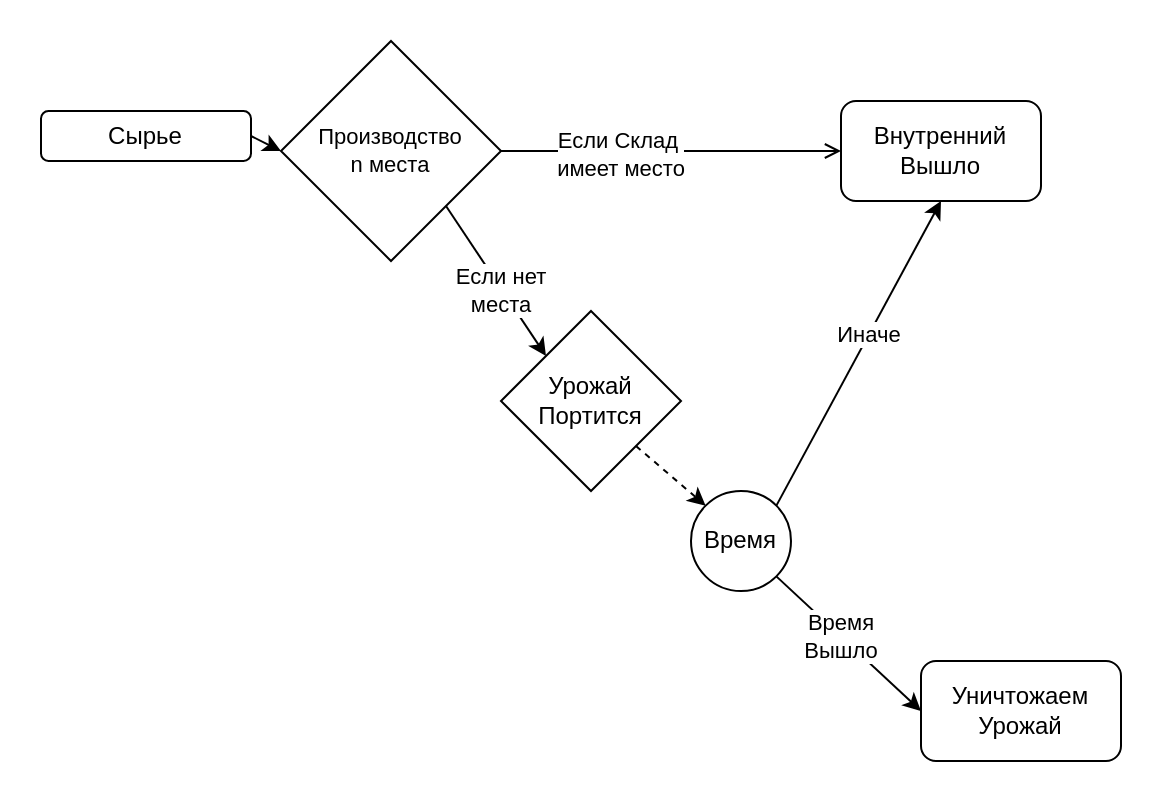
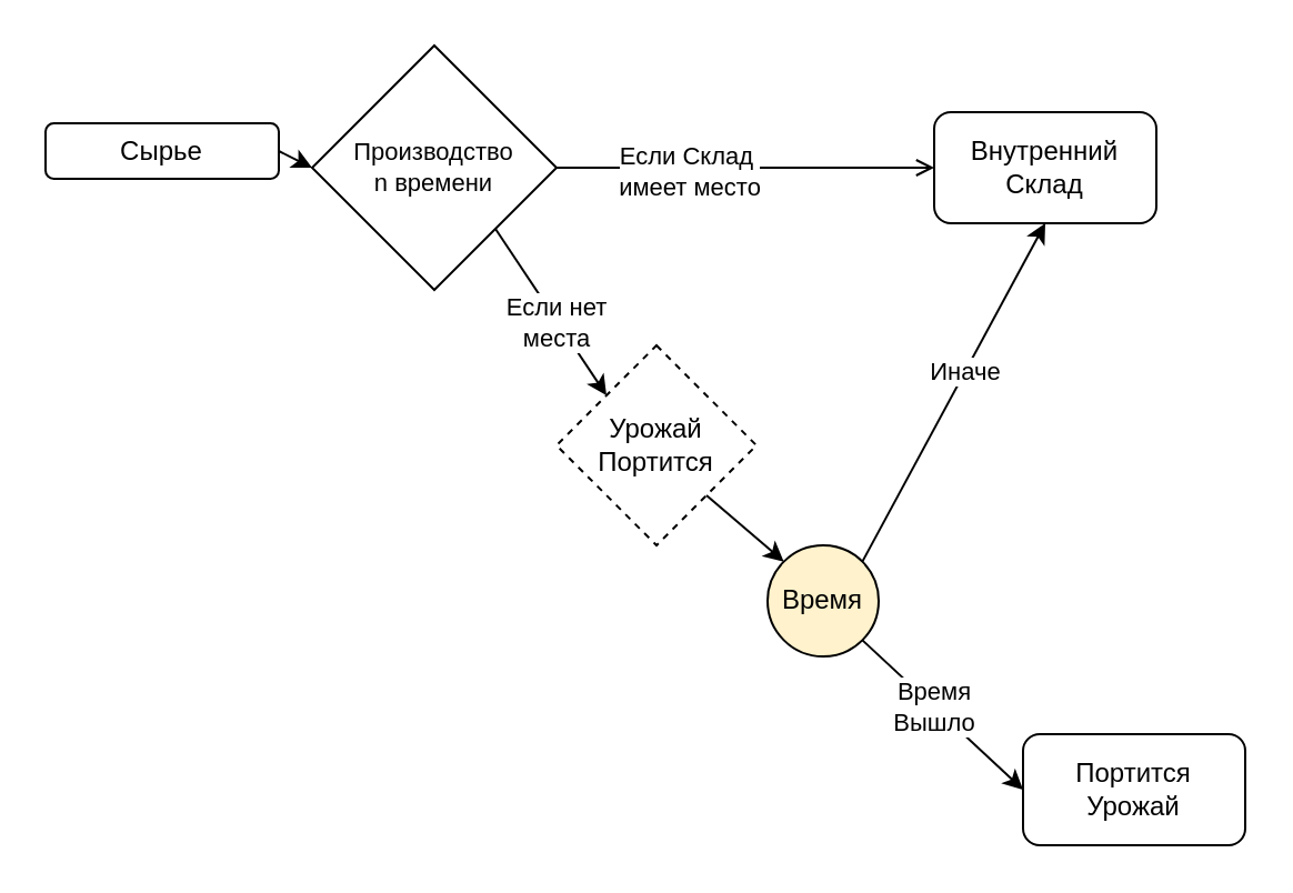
  <mxCell id="0" />
  <mxCell id="1" parent="0" />
  <mxCell id="2" value="Сырье" style="rounded=1;whiteSpace=wrap;html=1;" vertex="1" parent="1"><mxGeometry x="20" y="55" width="105" height="25" as="geometry" /></mxCell>
- <mxCell id="3" value="&lt;div style=&quot;font-size: 11px;&quot;&gt;&lt;font style=&quot;font-size: 11px;&quot;&gt;Производство&lt;/font&gt;&lt;/div&gt;&lt;font style=&quot;font-size: 11px;&quot;&gt;n места&lt;/font&gt;" style="rhombus;whiteSpace=wrap;html=1;" vertex="1" parent="1"><mxGeometry x="140" y="20" width="110" height="110" as="geometry" /></mxCell>
- <mxCell id="4" value="Внутренний&lt;br&gt;&lt;div&gt;Вышло&lt;/div&gt;" style="rounded=1;whiteSpace=wrap;html=1;" vertex="1" parent="1"><mxGeometry x="420" y="50" width="100" height="50" as="geometry" /></mxCell>
+ <mxCell id="3" value="&lt;div style=&quot;font-size: 11px;&quot;&gt;&lt;font style=&quot;font-size: 11px;&quot;&gt;Производство&lt;/font&gt;&lt;/div&gt;&lt;font style=&quot;font-size: 11px;&quot;&gt;n времени&lt;/font&gt;" style="rhombus;whiteSpace=wrap;html=1;" vertex="1" parent="1"><mxGeometry x="140" y="20" width="110" height="110" as="geometry" /></mxCell>
+ <mxCell id="4" value="Внутренний&lt;br&gt;&lt;div&gt;Склад&lt;/div&gt;" style="rounded=1;whiteSpace=wrap;html=1;" vertex="1" parent="1"><mxGeometry x="420" y="50" width="100" height="50" as="geometry" /></mxCell>
  <mxCell id="5" value="" style="endArrow=classic;html=1;rounded=0;exitX=1;exitY=0.5;exitDx=0;exitDy=0;entryX=0;entryY=0.5;entryDx=0;entryDy=0;" edge="1" parent="1" source="2" target="3"><mxGeometry width="50" height="50" relative="1" as="geometry"><mxPoint x="200" y="115" as="sourcePoint" /><mxPoint x="250" y="65" as="targetPoint" /></mxGeometry></mxCell>
  <mxCell id="6" value="" style="endArrow=open;html=1;rounded=0;entryX=0;entryY=0.5;entryDx=0;entryDy=0;exitX=1;exitY=0.5;exitDx=0;exitDy=0;" edge="1" parent="1" source="3" target="4"><mxGeometry width="50" height="50" relative="1" as="geometry"><mxPoint x="200" y="115" as="sourcePoint" /><mxPoint x="250" y="65" as="targetPoint" /></mxGeometry></mxCell>
  <mxCell id="7" value="&lt;div&gt;Если Склад&amp;nbsp;&lt;/div&gt;&lt;div&gt;имеет место&lt;/div&gt;" style="edgeLabel;html=1;align=center;verticalAlign=middle;resizable=0;points=[];" vertex="1" connectable="0" parent="6"><mxGeometry x="-0.307" y="-1" relative="1" as="geometry"><mxPoint as="offset" /></mxGeometry></mxCell>
- <mxCell id="8" value="&lt;div&gt;Урожай&lt;/div&gt;&lt;div&gt;Портится&lt;br&gt;&lt;/div&gt;" style="rhombus;whiteSpace=wrap;html=1;" vertex="1" parent="1"><mxGeometry x="250" y="155" width="90" height="90" as="geometry" /></mxCell>
- <mxCell id="9" value="&lt;div&gt;Уничтожаем&lt;/div&gt;&lt;div&gt;Урожай&lt;br&gt;&lt;/div&gt;" style="rounded=1;whiteSpace=wrap;html=1;" vertex="1" parent="1"><mxGeometry x="460" y="330" width="100" height="50" as="geometry" /></mxCell>
+ <mxCell id="8" value="&lt;div&gt;Урожай&lt;/div&gt;&lt;div&gt;Портится&lt;br&gt;&lt;/div&gt;" style="rhombus;whiteSpace=wrap;html=1;dashed=1;" vertex="1" parent="1"><mxGeometry x="250" y="155" width="90" height="90" as="geometry" /></mxCell>
+ <mxCell id="9" value="&lt;div&gt;Портится&lt;/div&gt;&lt;div&gt;Урожай&lt;br&gt;&lt;/div&gt;" style="rounded=1;whiteSpace=wrap;html=1;" vertex="1" parent="1"><mxGeometry x="460" y="330" width="100" height="50" as="geometry" /></mxCell>
  <mxCell id="10" value="" style="endArrow=classic;html=1;rounded=0;exitX=1;exitY=1;exitDx=0;exitDy=0;entryX=0;entryY=0;entryDx=0;entryDy=0;" edge="1" parent="1" source="3" target="8"><mxGeometry width="50" height="50" relative="1" as="geometry"><mxPoint x="230" y="245" as="sourcePoint" /><mxPoint x="280" y="195" as="targetPoint" /></mxGeometry></mxCell>
  <mxCell id="11" value="&lt;div&gt;Если нет&lt;/div&gt;&lt;div&gt;места&lt;br&gt;&lt;/div&gt;" style="edgeLabel;html=1;align=center;verticalAlign=middle;resizable=0;points=[];" vertex="1" connectable="0" parent="10"><mxGeometry x="0.136" relative="1" as="geometry"><mxPoint x="-1" as="offset" /></mxGeometry></mxCell>
- <mxCell id="12" value="Время" style="ellipse;whiteSpace=wrap;html=1;aspect=fixed;" vertex="1" parent="1"><mxGeometry x="345" y="245" width="50" height="50" as="geometry" /></mxCell>
- <mxCell id="13" value="" style="endArrow=classic;html=1;rounded=0;exitX=1;exitY=1;exitDx=0;exitDy=0;entryX=0;entryY=0;entryDx=0;entryDy=0;dashed=1;" edge="1" parent="1" source="8" target="12"><mxGeometry width="50" height="50" relative="1" as="geometry"><mxPoint x="370" y="295" as="sourcePoint" /><mxPoint x="420" y="245" as="targetPoint" /></mxGeometry></mxCell>
+ <mxCell id="12" value="Время" style="ellipse;whiteSpace=wrap;html=1;aspect=fixed;fillColor=#fff2cc;" vertex="1" parent="1"><mxGeometry x="345" y="245" width="50" height="50" as="geometry" /></mxCell>
+ <mxCell id="13" value="" style="endArrow=classic;html=1;rounded=0;exitX=1;exitY=1;exitDx=0;exitDy=0;entryX=0;entryY=0;entryDx=0;entryDy=0;" edge="1" parent="1" source="8" target="12"><mxGeometry width="50" height="50" relative="1" as="geometry"><mxPoint x="370" y="295" as="sourcePoint" /><mxPoint x="420" y="245" as="targetPoint" /></mxGeometry></mxCell>
  <mxCell id="14" value="" style="endArrow=classic;html=1;rounded=0;exitX=1;exitY=1;exitDx=0;exitDy=0;entryX=0;entryY=0.5;entryDx=0;entryDy=0;" edge="1" parent="1" source="12" target="9"><mxGeometry width="50" height="50" relative="1" as="geometry"><mxPoint x="370" y="295" as="sourcePoint" /><mxPoint x="420" y="245" as="targetPoint" /></mxGeometry></mxCell>
  <mxCell id="15" value="&lt;div&gt;Время&lt;/div&gt;&lt;div&gt;Вышло&lt;br&gt;&lt;/div&gt;" style="edgeLabel;html=1;align=center;verticalAlign=middle;resizable=0;points=[];" vertex="1" connectable="0" parent="14"><mxGeometry x="-0.116" relative="1" as="geometry"><mxPoint as="offset" /></mxGeometry></mxCell>
  <mxCell id="16" value="" style="endArrow=classic;html=1;rounded=0;exitX=1;exitY=0;exitDx=0;exitDy=0;entryX=0.5;entryY=1;entryDx=0;entryDy=0;" edge="1" parent="1" source="12" target="4"><mxGeometry width="50" height="50" relative="1" as="geometry"><mxPoint x="350" y="245" as="sourcePoint" /><mxPoint x="400" y="195" as="targetPoint" /></mxGeometry></mxCell>
  <mxCell id="17" value="Иначе" style="edgeLabel;html=1;align=center;verticalAlign=middle;resizable=0;points=[];" vertex="1" connectable="0" parent="16"><mxGeometry x="0.124" relative="1" as="geometry"><mxPoint as="offset" /></mxGeometry></mxCell>
